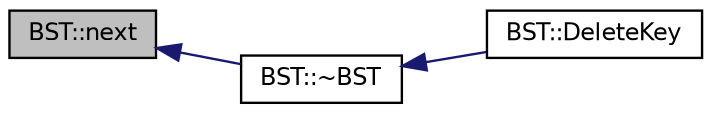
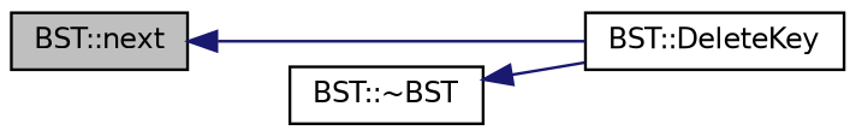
  digraph {
    rankdir=LR
    node [color=black fillcolor=white fontname=Helvetica fontsize=10 shape=record style=filled]
    edge [color=midnightblue dir=back fontname=Helvetica fontsize=10 labelfontname=Helvetica labelfontsize=10 style=solid]
    n1 [fillcolor=grey75 fontcolor=black height=0.2 label="BST::next" width=0.4]
    n2 [height=0.2 label="BST::DeleteKey" width=0.4]
    n3 [height=0.2 label="BST::~BST" width=0.4]
-   n1 -> n3
+   n1 -> n2
    n3 -> n2
  }
